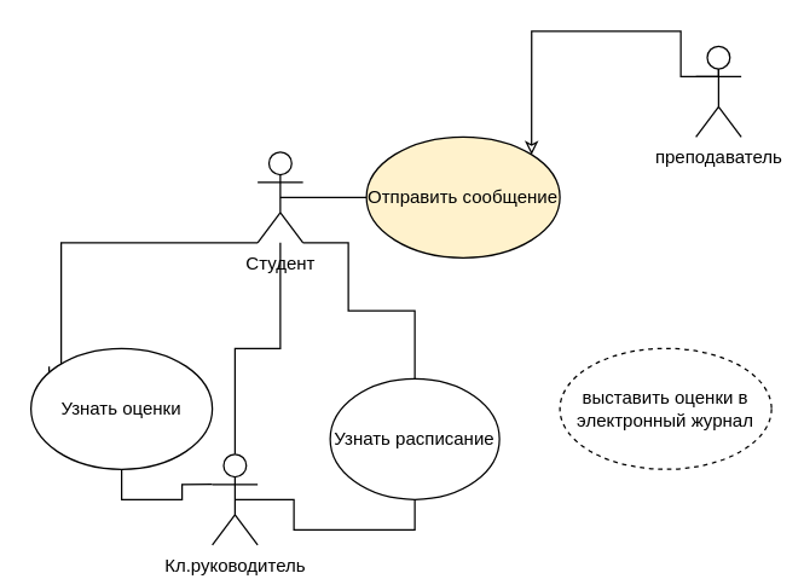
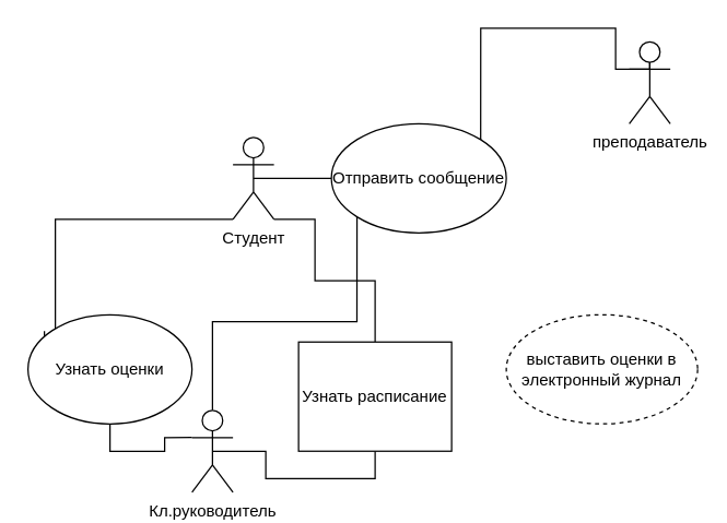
  <mxCell id="0" />
  <mxCell id="1" parent="0" />
- <mxCell id="2" style="edgeStyle=orthogonalEdgeStyle;rounded=0;orthogonalLoop=1;jettySize=auto;html=1;exitX=0.5;exitY=0;exitDx=0;exitDy=0;exitPerimeter=0;entryX=1;entryY=0;entryDx=0;entryDy=0;endArrow=classic;endFill=0;" parent="1" source="3" target="14" edge="1"><mxGeometry relative="1" as="geometry"><Array as="points"><mxPoint x="475" y="50" /><mxPoint x="450" y="50" /><mxPoint x="450" y="20" /><mxPoint x="351" y="20" /></Array></mxGeometry></mxCell>
+ <mxCell id="2" style="edgeStyle=orthogonalEdgeStyle;rounded=0;orthogonalLoop=1;jettySize=auto;html=1;exitX=0.5;exitY=0;exitDx=0;exitDy=0;exitPerimeter=0;entryX=1;entryY=0;entryDx=0;entryDy=0;endArrow=none;endFill=0;" parent="1" source="3" target="14" edge="1"><mxGeometry relative="1" as="geometry"><Array as="points"><mxPoint x="475" y="50" /><mxPoint x="450" y="50" /><mxPoint x="450" y="20" /><mxPoint x="351" y="20" /></Array></mxGeometry></mxCell>
  <mxCell id="3" value="преподаватель" style="shape=umlActor;verticalLabelPosition=bottom;verticalAlign=top;html=1;outlineConnect=0;" parent="1" vertex="1"><mxGeometry x="460" y="30" width="30" height="60" as="geometry" /></mxCell>
  <mxCell id="4" style="edgeStyle=orthogonalEdgeStyle;rounded=0;orthogonalLoop=1;jettySize=auto;html=1;exitX=0.5;exitY=0.5;exitDx=0;exitDy=0;exitPerimeter=0;endArrow=none;endFill=0;" parent="1" source="7" target="14" edge="1"><mxGeometry relative="1" as="geometry" /></mxCell>
  <mxCell id="5" style="edgeStyle=orthogonalEdgeStyle;rounded=0;orthogonalLoop=1;jettySize=auto;html=1;exitX=0;exitY=1;exitDx=0;exitDy=0;exitPerimeter=0;entryX=0.1;entryY=0.15;entryDx=0;entryDy=0;entryPerimeter=0;endArrow=none;endFill=0;" parent="1" source="7" target="12" edge="1"><mxGeometry relative="1" as="geometry"><Array as="points"><mxPoint x="40" y="160" /><mxPoint x="40" y="262" /></Array></mxGeometry></mxCell>
  <mxCell id="6" style="edgeStyle=orthogonalEdgeStyle;rounded=0;orthogonalLoop=1;jettySize=auto;html=1;exitX=1;exitY=1;exitDx=0;exitDy=0;exitPerimeter=0;endArrow=none;endFill=0;" parent="1" source="7" target="13" edge="1"><mxGeometry relative="1" as="geometry"><Array as="points"><mxPoint x="230" y="160" /><mxPoint x="230" y="205" /><mxPoint x="274" y="205" /></Array></mxGeometry></mxCell>
  <mxCell id="7" value="Студент" style="shape=umlActor;verticalLabelPosition=bottom;verticalAlign=top;html=1;outlineConnect=0;" parent="1" vertex="1"><mxGeometry x="170" y="100" width="30" height="60" as="geometry" /></mxCell>
- <mxCell id="8" style="edgeStyle=orthogonalEdgeStyle;rounded=0;orthogonalLoop=1;jettySize=auto;html=1;exitX=0.5;exitY=0;exitDx=0;exitDy=0;exitPerimeter=0;endArrow=none;endFill=0;" parent="1" source="11" target="7" edge="1"><mxGeometry relative="1" as="geometry" /></mxCell>
+ <mxCell id="8" style="edgeStyle=orthogonalEdgeStyle;rounded=0;orthogonalLoop=1;jettySize=auto;html=1;exitX=0.5;exitY=0;exitDx=0;exitDy=0;exitPerimeter=0;entryX=0;entryY=1;entryDx=0;entryDy=0;endArrow=none;endFill=0;" parent="1" source="11" target="14" edge="1"><mxGeometry relative="1" as="geometry" /></mxCell>
  <mxCell id="9" style="edgeStyle=orthogonalEdgeStyle;rounded=0;orthogonalLoop=1;jettySize=auto;html=1;exitX=0;exitY=0.333;exitDx=0;exitDy=0;exitPerimeter=0;endArrow=none;endFill=0;" parent="1" source="11" target="12" edge="1"><mxGeometry relative="1" as="geometry" /></mxCell>
  <mxCell id="10" style="edgeStyle=orthogonalEdgeStyle;rounded=0;orthogonalLoop=1;jettySize=auto;html=1;exitX=0.5;exitY=0.5;exitDx=0;exitDy=0;exitPerimeter=0;entryX=0.5;entryY=1;entryDx=0;entryDy=0;endArrow=none;endFill=0;" parent="1" source="11" target="13" edge="1"><mxGeometry relative="1" as="geometry" /></mxCell>
  <mxCell id="11" value="Кл.руководитель" style="shape=umlActor;verticalLabelPosition=bottom;verticalAlign=top;html=1;outlineConnect=0;" parent="1" vertex="1"><mxGeometry x="140" y="300" width="30" height="60" as="geometry" /></mxCell>
  <mxCell id="12" value="Узнать оценки" style="ellipse;whiteSpace=wrap;html=1;" parent="1" vertex="1"><mxGeometry x="20" y="230" width="120" height="80" as="geometry" /></mxCell>
- <mxCell id="13" value="Узнать расписание" style="ellipse;whiteSpace=wrap;html=1;" parent="1" vertex="1"><mxGeometry x="218" y="250" width="112" height="80" as="geometry" /></mxCell>
- <mxCell id="14" value="Отправить сообщение" style="ellipse;whiteSpace=wrap;html=1;fillColor=#fff2cc;" parent="1" vertex="1"><mxGeometry x="242" y="90" width="128" height="80" as="geometry" /></mxCell>
+ <mxCell id="13" value="Узнать расписание" style="whiteSpace=wrap;html=1;rounded=0;" parent="1" vertex="1"><mxGeometry x="218" y="250" width="112" height="80" as="geometry" /></mxCell>
+ <mxCell id="14" value="Отправить сообщение" style="ellipse;whiteSpace=wrap;html=1;" parent="1" vertex="1"><mxGeometry x="242" y="90" width="128" height="80" as="geometry" /></mxCell>
  <mxCell id="15" value="выставить оценки в электронный журнал" style="ellipse;whiteSpace=wrap;html=1;dashed=1;" parent="1" vertex="1"><mxGeometry x="370" y="230" width="140" height="80" as="geometry" /></mxCell>
